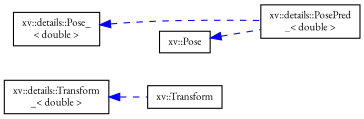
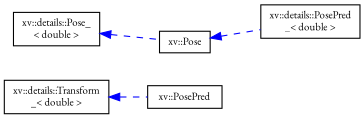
  digraph {
    fontname="EB Garamond"
    rankdir=LR
    node [color=black fillcolor=white fontname="EB Garamond" fontsize=10 shape=record style=filled]
    edge [color=blue dir=back fontname="EB Garamond" fontsize=10 labelfontname=Helvetica labelfontsize=10 style=dashed]
    n1 [height=0.2 label="xv::details::Transform\l_\< double \>" width=0.4]
-   n2 [height=0.2 label="xv::Transform" width=0.4]
+   n2 [height=0.2 label="xv::PosePred" width=0.4]
    n3 [height=0.2 label="xv::details::Pose_\l\< double \>" width=0.4]
    n4 [height=0.2 label="xv::details::PosePred\l_\< double \>" width=0.4]
    n5 [height=0.2 label="xv::Pose" width=0.4]
    n1 -> n2
-   n3 -> n4
+   n3 -> n5
    n5 -> n4
  }
